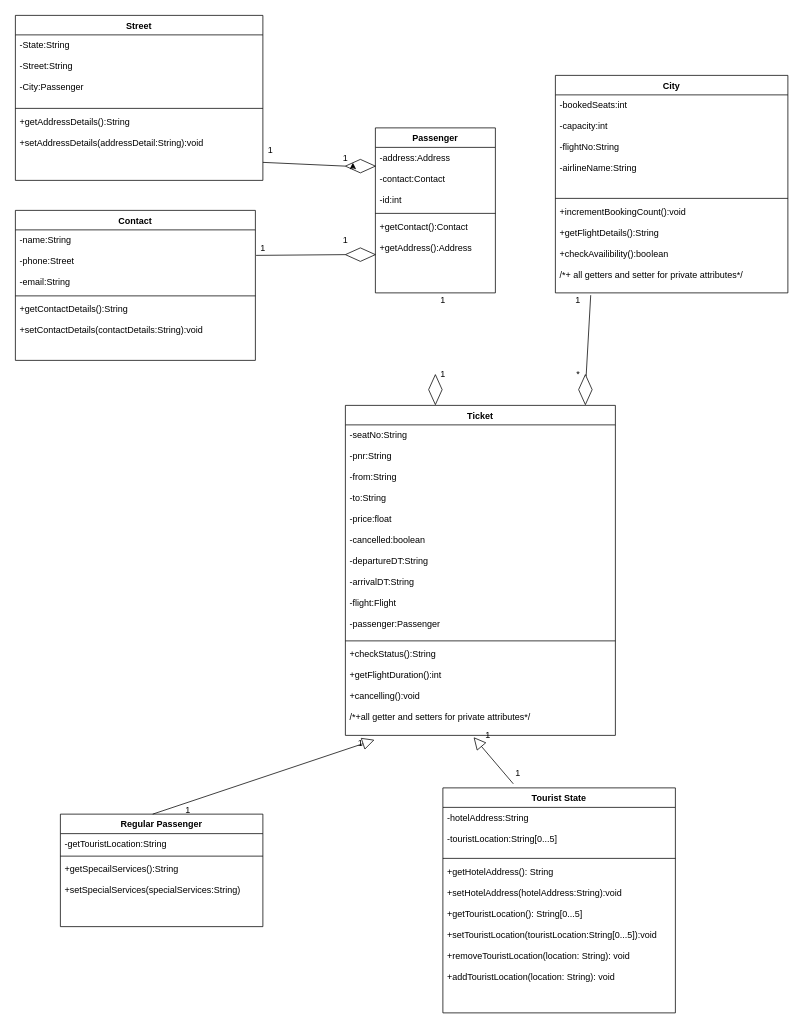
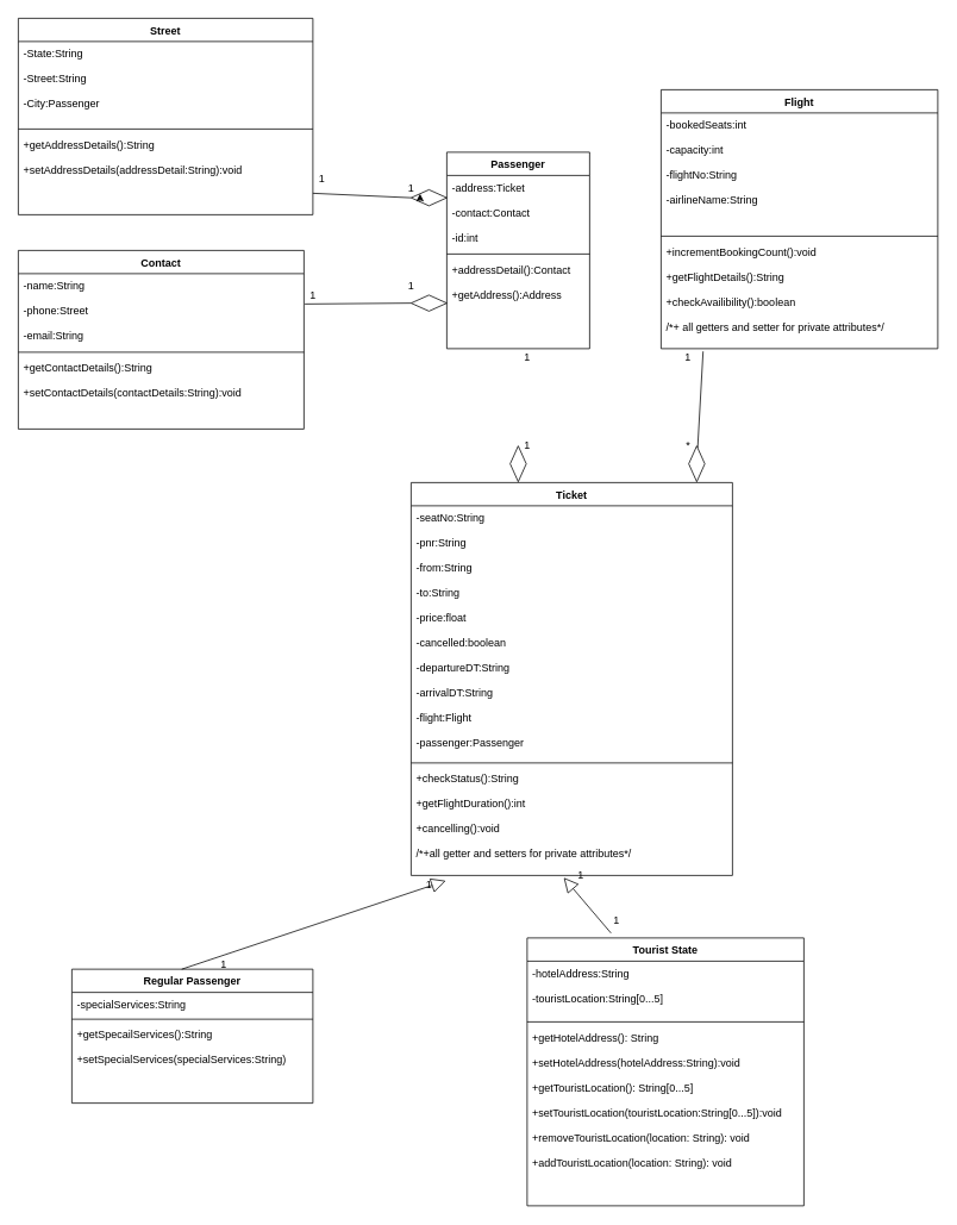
  <mxCell id="0" />
  <mxCell id="1" parent="0" />
  <mxCell id="2" value="Street" style="swimlane;fontStyle=1;align=center;verticalAlign=top;childLayout=stackLayout;horizontal=1;startSize=26;horizontalStack=0;resizeParent=1;resizeParentMax=0;resizeLast=0;collapsible=1;marginBottom=0;" parent="1" vertex="1"><mxGeometry x="20" y="20" width="330" height="220" as="geometry" /></mxCell>
  <mxCell id="3" value="-State:String&#10;&#10;-Street:String&#10;&#10;-City:Passenger" style="text;strokeColor=none;fillColor=none;align=left;verticalAlign=top;spacingLeft=4;spacingRight=4;overflow=hidden;rotatable=0;points=[[0,0.5],[1,0.5]];portConstraint=eastwest;" parent="2" vertex="1"><mxGeometry y="26" width="330" height="94" as="geometry" /></mxCell>
  <mxCell id="4" value="" style="line;strokeWidth=1;fillColor=none;align=left;verticalAlign=middle;spacingTop=-1;spacingLeft=3;spacingRight=3;rotatable=0;labelPosition=right;points=[];portConstraint=eastwest;" parent="2" vertex="1"><mxGeometry y="120" width="330" height="8" as="geometry" /></mxCell>
  <mxCell id="5" value="+getAddressDetails():String&#10;&#10;+setAddressDetails(addressDetail:String):void" style="text;strokeColor=none;fillColor=none;align=left;verticalAlign=top;spacingLeft=4;spacingRight=4;overflow=hidden;rotatable=0;points=[[0,0.5],[1,0.5]];portConstraint=eastwest;" parent="2" vertex="1"><mxGeometry y="128" width="330" height="92" as="geometry" /></mxCell>
  <mxCell id="6" value="Passenger" style="swimlane;fontStyle=1;align=center;verticalAlign=top;childLayout=stackLayout;horizontal=1;startSize=26;horizontalStack=0;resizeParent=1;resizeParentMax=0;resizeLast=0;collapsible=1;marginBottom=0;" parent="1" vertex="1"><mxGeometry x="500" y="170" width="160" height="220" as="geometry" /></mxCell>
- <mxCell id="7" value="-address:Address&#10;&#10;-contact:Contact&#10;&#10;-id:int" style="text;strokeColor=none;fillColor=none;align=left;verticalAlign=top;spacingLeft=4;spacingRight=4;overflow=hidden;rotatable=0;points=[[0,0.5],[1,0.5]];portConstraint=eastwest;" parent="6" vertex="1"><mxGeometry y="26" width="160" height="84" as="geometry" /></mxCell>
+ <mxCell id="7" value="-address:Ticket&#10;&#10;-contact:Contact&#10;&#10;-id:int" style="text;strokeColor=none;fillColor=none;align=left;verticalAlign=top;spacingLeft=4;spacingRight=4;overflow=hidden;rotatable=0;points=[[0,0.5],[1,0.5]];portConstraint=eastwest;" parent="6" vertex="1"><mxGeometry y="26" width="160" height="84" as="geometry" /></mxCell>
  <mxCell id="8" value="" style="line;strokeWidth=1;fillColor=none;align=left;verticalAlign=middle;spacingTop=-1;spacingLeft=3;spacingRight=3;rotatable=0;labelPosition=right;points=[];portConstraint=eastwest;" parent="6" vertex="1"><mxGeometry y="110" width="160" height="8" as="geometry" /></mxCell>
- <mxCell id="9" value="+getContact():Contact&#10;&#10;+getAddress():Address" style="text;strokeColor=none;fillColor=none;align=left;verticalAlign=top;spacingLeft=4;spacingRight=4;overflow=hidden;rotatable=0;points=[[0,0.5],[1,0.5]];portConstraint=eastwest;" parent="6" vertex="1"><mxGeometry y="118" width="160" height="102" as="geometry" /></mxCell>
+ <mxCell id="9" value="+addressDetail():Contact&#10;&#10;+getAddress():Address" style="text;strokeColor=none;fillColor=none;align=left;verticalAlign=top;spacingLeft=4;spacingRight=4;overflow=hidden;rotatable=0;points=[[0,0.5],[1,0.5]];portConstraint=eastwest;" parent="6" vertex="1"><mxGeometry y="118" width="160" height="102" as="geometry" /></mxCell>
  <mxCell id="10" value="Contact" style="swimlane;fontStyle=1;align=center;verticalAlign=top;childLayout=stackLayout;horizontal=1;startSize=26;horizontalStack=0;resizeParent=1;resizeParentMax=0;resizeLast=0;collapsible=1;marginBottom=0;" parent="1" vertex="1"><mxGeometry x="20" y="280" width="320" height="200" as="geometry" /></mxCell>
  <mxCell id="11" value="-name:String&#10;&#10;-phone:Street&#10;&#10;-email:String" style="text;strokeColor=none;fillColor=none;align=left;verticalAlign=top;spacingLeft=4;spacingRight=4;overflow=hidden;rotatable=0;points=[[0,0.5],[1,0.5]];portConstraint=eastwest;" parent="10" vertex="1"><mxGeometry y="26" width="320" height="84" as="geometry" /></mxCell>
  <mxCell id="12" value="" style="line;strokeWidth=1;fillColor=none;align=left;verticalAlign=middle;spacingTop=-1;spacingLeft=3;spacingRight=3;rotatable=0;labelPosition=right;points=[];portConstraint=eastwest;" parent="10" vertex="1"><mxGeometry y="110" width="320" height="8" as="geometry" /></mxCell>
  <mxCell id="13" value="+getContactDetails():String&#10;&#10;+setContactDetails(contactDetails:String):void" style="text;strokeColor=none;fillColor=none;align=left;verticalAlign=top;spacingLeft=4;spacingRight=4;overflow=hidden;rotatable=0;points=[[0,0.5],[1,0.5]];portConstraint=eastwest;" parent="10" vertex="1"><mxGeometry y="118" width="320" height="82" as="geometry" /></mxCell>
- <mxCell id="14" value="City" style="swimlane;fontStyle=1;align=center;verticalAlign=top;childLayout=stackLayout;horizontal=1;startSize=26;horizontalStack=0;resizeParent=1;resizeParentMax=0;resizeLast=0;collapsible=1;marginBottom=0;" parent="1" vertex="1"><mxGeometry x="740" y="100" width="310" height="290" as="geometry" /></mxCell>
+ <mxCell id="14" value="Flight" style="swimlane;fontStyle=1;align=center;verticalAlign=top;childLayout=stackLayout;horizontal=1;startSize=26;horizontalStack=0;resizeParent=1;resizeParentMax=0;resizeLast=0;collapsible=1;marginBottom=0;" parent="1" vertex="1"><mxGeometry x="740" y="100" width="310" height="290" as="geometry" /></mxCell>
  <mxCell id="15" value="-bookedSeats:int&#10;&#10;-capacity:int&#10;&#10;-flightNo:String&#10;&#10;-airlineName:String" style="text;strokeColor=none;fillColor=none;align=left;verticalAlign=top;spacingLeft=4;spacingRight=4;overflow=hidden;rotatable=0;points=[[0,0.5],[1,0.5]];portConstraint=eastwest;" parent="14" vertex="1"><mxGeometry y="26" width="310" height="134" as="geometry" /></mxCell>
  <mxCell id="16" value="" style="line;strokeWidth=1;fillColor=none;align=left;verticalAlign=middle;spacingTop=-1;spacingLeft=3;spacingRight=3;rotatable=0;labelPosition=right;points=[];portConstraint=eastwest;" parent="14" vertex="1"><mxGeometry y="160" width="310" height="8" as="geometry" /></mxCell>
  <mxCell id="17" value="+incrementBookingCount():void&#10;&#10;+getFlightDetails():String&#10;&#10;+checkAvailibility():boolean&#10;&#10;/*+ all getters and setter for private attributes*/" style="text;strokeColor=none;fillColor=none;align=left;verticalAlign=top;spacingLeft=4;spacingRight=4;overflow=hidden;rotatable=0;points=[[0,0.5],[1,0.5]];portConstraint=eastwest;" parent="14" vertex="1"><mxGeometry y="168" width="310" height="122" as="geometry" /></mxCell>
  <mxCell id="18" value="Ticket" style="swimlane;fontStyle=1;align=center;verticalAlign=top;childLayout=stackLayout;horizontal=1;startSize=26;horizontalStack=0;resizeParent=1;resizeParentMax=0;resizeLast=0;collapsible=1;marginBottom=0;" parent="1" vertex="1"><mxGeometry x="460" y="540" width="360" height="440" as="geometry" /></mxCell>
  <mxCell id="19" value="-seatNo:String&#10;&#10;-pnr:String&#10;&#10;-from:String&#10;&#10;-to:String&#10;&#10;-price:float&#10;&#10;-cancelled:boolean&#10;&#10;-departureDT:String&#10;&#10;-arrivalDT:String&#10;&#10;-flight:Flight&#10;&#10;-passenger:Passenger" style="text;strokeColor=none;fillColor=none;align=left;verticalAlign=top;spacingLeft=4;spacingRight=4;overflow=hidden;rotatable=0;points=[[0,0.5],[1,0.5]];portConstraint=eastwest;" parent="18" vertex="1"><mxGeometry y="26" width="360" height="284" as="geometry" /></mxCell>
  <mxCell id="20" value="" style="line;strokeWidth=1;fillColor=none;align=left;verticalAlign=middle;spacingTop=-1;spacingLeft=3;spacingRight=3;rotatable=0;labelPosition=right;points=[];portConstraint=eastwest;" parent="18" vertex="1"><mxGeometry y="310" width="360" height="8" as="geometry" /></mxCell>
  <mxCell id="21" value="+checkStatus():String&#10;&#10;+getFlightDuration():int&#10;&#10;+cancelling():void&#10;&#10;/*+all getter and setters for private attributes*/" style="text;strokeColor=none;fillColor=none;align=left;verticalAlign=top;spacingLeft=4;spacingRight=4;overflow=hidden;rotatable=0;points=[[0,0.5],[1,0.5]];portConstraint=eastwest;" parent="18" vertex="1"><mxGeometry y="318" width="360" height="122" as="geometry" /></mxCell>
  <mxCell id="22" value="Regular Passenger" style="swimlane;fontStyle=1;align=center;verticalAlign=top;childLayout=stackLayout;horizontal=1;startSize=26;horizontalStack=0;resizeParent=1;resizeParentMax=0;resizeLast=0;collapsible=1;marginBottom=0;" parent="1" vertex="1"><mxGeometry x="80" y="1085" width="270" height="150" as="geometry" /></mxCell>
- <mxCell id="23" value="-getTouristLocation:String" style="text;strokeColor=none;fillColor=none;align=left;verticalAlign=top;spacingLeft=4;spacingRight=4;overflow=hidden;rotatable=0;points=[[0,0.5],[1,0.5]];portConstraint=eastwest;" parent="22" vertex="1"><mxGeometry y="26" width="270" height="26" as="geometry" /></mxCell>
+ <mxCell id="23" value="-specialServices:String" style="text;strokeColor=none;fillColor=none;align=left;verticalAlign=top;spacingLeft=4;spacingRight=4;overflow=hidden;rotatable=0;points=[[0,0.5],[1,0.5]];portConstraint=eastwest;" parent="22" vertex="1"><mxGeometry y="26" width="270" height="26" as="geometry" /></mxCell>
  <mxCell id="24" value="" style="line;strokeWidth=1;fillColor=none;align=left;verticalAlign=middle;spacingTop=-1;spacingLeft=3;spacingRight=3;rotatable=0;labelPosition=right;points=[];portConstraint=eastwest;" parent="22" vertex="1"><mxGeometry y="52" width="270" height="8" as="geometry" /></mxCell>
  <mxCell id="25" value="+getSpecailServices():String&#10;&#10;+setSpecialServices(specialServices:String)" style="text;strokeColor=none;fillColor=none;align=left;verticalAlign=top;spacingLeft=4;spacingRight=4;overflow=hidden;rotatable=0;points=[[0,0.5],[1,0.5]];portConstraint=eastwest;" parent="22" vertex="1"><mxGeometry y="60" width="270" height="90" as="geometry" /></mxCell>
  <mxCell id="26" value="Tourist State" style="swimlane;fontStyle=1;align=center;verticalAlign=top;childLayout=stackLayout;horizontal=1;startSize=26;horizontalStack=0;resizeParent=1;resizeParentMax=0;resizeLast=0;collapsible=1;marginBottom=0;" parent="1" vertex="1"><mxGeometry x="590" y="1050" width="310" height="300" as="geometry" /></mxCell>
  <mxCell id="27" value="-hotelAddress:String&#10;&#10;-touristLocation:String[0...5]" style="text;strokeColor=none;fillColor=none;align=left;verticalAlign=top;spacingLeft=4;spacingRight=4;overflow=hidden;rotatable=0;points=[[0,0.5],[1,0.5]];portConstraint=eastwest;" parent="26" vertex="1"><mxGeometry y="26" width="310" height="64" as="geometry" /></mxCell>
  <mxCell id="28" value="" style="line;strokeWidth=1;fillColor=none;align=left;verticalAlign=middle;spacingTop=-1;spacingLeft=3;spacingRight=3;rotatable=0;labelPosition=right;points=[];portConstraint=eastwest;" parent="26" vertex="1"><mxGeometry y="90" width="310" height="8" as="geometry" /></mxCell>
  <mxCell id="29" value="+getHotelAddress(): String&#10;&#10;+setHotelAddress(hotelAddress:String):void&#10;&#10;+getTouristLocation(): String[0...5]&#10;&#10;+setTouristLocation(touristLocation:String[0...5]):void&#10;&#10;+removeTouristLocation(location: String): void&#10;&#10;+addTouristLocation(location: String): void" style="text;strokeColor=none;fillColor=none;align=left;verticalAlign=top;spacingLeft=4;spacingRight=4;overflow=hidden;rotatable=0;points=[[0,0.5],[1,0.5]];portConstraint=eastwest;" parent="26" vertex="1"><mxGeometry y="98" width="310" height="202" as="geometry" /></mxCell>
  <mxCell id="30" value="" style="endArrow=none;html=1;exitX=1.003;exitY=0.405;exitDx=0;exitDy=0;entryX=0;entryY=0.5;entryDx=0;entryDy=0;exitPerimeter=0;" parent="1" source="11" target="33" edge="1"><mxGeometry width="50" height="50" relative="1" as="geometry"><mxPoint x="560" y="310" as="sourcePoint" /><mxPoint x="490" y="330" as="targetPoint" /></mxGeometry></mxCell>
  <mxCell id="31" value="" style="endArrow=none;html=1;exitX=1;exitY=0.739;exitDx=0;exitDy=0;exitPerimeter=0;entryX=0;entryY=0.5;entryDx=0;entryDy=0;" parent="1" source="5" target="32" edge="1"><mxGeometry width="50" height="50" relative="1" as="geometry"><mxPoint x="350.99" y="125.994" as="sourcePoint" /><mxPoint x="472.858" y="216.03" as="targetPoint" /><Array as="points" /></mxGeometry></mxCell>
  <mxCell id="32" value="" style="rhombus;whiteSpace=wrap;html=1;" parent="1" vertex="1"><mxGeometry x="460" y="212" width="40" height="18" as="geometry" /></mxCell>
  <mxCell id="33" value="" style="rhombus;whiteSpace=wrap;html=1;" parent="1" vertex="1"><mxGeometry x="460" y="330" width="40" height="18" as="geometry" /></mxCell>
  <mxCell id="34" style="edgeStyle=orthogonalEdgeStyle;orthogonalLoop=1;jettySize=auto;html=1;exitX=0;exitY=1;exitDx=0;exitDy=0;entryX=0;entryY=0;entryDx=0;entryDy=0;" parent="1" source="32" target="32" edge="1"><mxGeometry relative="1" as="geometry" /></mxCell>
  <mxCell id="35" value="1" style="text;html=1;align=center;verticalAlign=middle;resizable=0;points=[];autosize=1;strokeColor=none;" parent="1" vertex="1"><mxGeometry x="350" y="190" width="20" height="20" as="geometry" /></mxCell>
  <mxCell id="36" value="1" style="text;html=1;align=center;verticalAlign=middle;resizable=0;points=[];autosize=1;strokeColor=none;" parent="1" vertex="1"><mxGeometry x="450" y="200" width="20" height="20" as="geometry" /></mxCell>
  <mxCell id="37" value="1" style="text;html=1;align=center;verticalAlign=middle;resizable=0;points=[];autosize=1;strokeColor=none;" parent="1" vertex="1"><mxGeometry x="340" y="320" width="20" height="20" as="geometry" /></mxCell>
  <mxCell id="38" value="" style="rhombus;whiteSpace=wrap;html=1;rotation=90;" parent="1" vertex="1"><mxGeometry x="560" y="510" width="40" height="18" as="geometry" /></mxCell>
  <mxCell id="39" value="1" style="text;html=1;align=center;verticalAlign=middle;resizable=0;points=[];autosize=1;strokeColor=none;" parent="1" vertex="1"><mxGeometry x="580" y="390" width="20" height="20" as="geometry" /></mxCell>
  <mxCell id="40" value="1" style="text;html=1;align=center;verticalAlign=middle;resizable=0;points=[];autosize=1;strokeColor=none;" parent="1" vertex="1"><mxGeometry x="580" y="488" width="20" height="20" as="geometry" /></mxCell>
  <mxCell id="41" value="" style="endArrow=none;html=1;entryX=0.152;entryY=1.025;entryDx=0;entryDy=0;entryPerimeter=0;startArrow=none;" parent="1" source="42" target="17" edge="1"><mxGeometry width="50" height="50" relative="1" as="geometry"><mxPoint x="780" y="530" as="sourcePoint" /><mxPoint x="586.96" y="402.958" as="targetPoint" /></mxGeometry></mxCell>
  <mxCell id="42" value="" style="rhombus;whiteSpace=wrap;html=1;rotation=90;" parent="1" vertex="1"><mxGeometry x="760" y="510" width="40" height="18" as="geometry" /></mxCell>
  <mxCell id="43" value="1" style="text;html=1;align=center;verticalAlign=middle;resizable=0;points=[];autosize=1;strokeColor=none;" parent="1" vertex="1"><mxGeometry x="760" y="390" width="20" height="20" as="geometry" /></mxCell>
  <mxCell id="44" value="*" style="text;html=1;align=center;verticalAlign=middle;resizable=0;points=[];autosize=1;strokeColor=none;" parent="1" vertex="1"><mxGeometry x="760" y="488" width="20" height="20" as="geometry" /></mxCell>
  <mxCell id="45" value="" style="endArrow=block;endFill=0;html=1;endSize=14;entryX=0.108;entryY=1.049;entryDx=0;entryDy=0;entryPerimeter=0;exitX=0.456;exitY=0;exitDx=0;exitDy=0;exitPerimeter=0;jumpSize=6;" parent="1" source="22" target="21" edge="1"><mxGeometry x="0.281" y="-64" width="160" relative="1" as="geometry"><mxPoint x="-2.8" y="1028.02" as="sourcePoint" /><mxPoint x="208" y="926" as="targetPoint" /><mxPoint as="offset" /></mxGeometry></mxCell>
  <mxCell id="46" value="" style="endArrow=block;endFill=0;html=1;endSize=14;entryX=0.475;entryY=1.02;entryDx=0;entryDy=0;entryPerimeter=0;exitX=0.303;exitY=-0.018;exitDx=0;exitDy=0;exitPerimeter=0;jumpSize=6;" parent="1" source="26" target="21" edge="1"><mxGeometry x="0.281" y="-64" width="160" relative="1" as="geometry"><mxPoint x="7.2" y="1038.02" as="sourcePoint" /><mxPoint x="218" y="936" as="targetPoint" /><mxPoint as="offset" /></mxGeometry></mxCell>
  <mxCell id="47" value="1" style="text;html=1;align=center;verticalAlign=middle;resizable=0;points=[];autosize=1;strokeColor=none;" parent="1" vertex="1"><mxGeometry x="470" y="980" width="20" height="20" as="geometry" /></mxCell>
  <mxCell id="48" value="1" style="text;html=1;align=center;verticalAlign=middle;resizable=0;points=[];autosize=1;strokeColor=none;" parent="1" vertex="1"><mxGeometry x="240" y="1070" width="20" height="20" as="geometry" /></mxCell>
  <mxCell id="49" value="1" style="text;html=1;align=center;verticalAlign=middle;resizable=0;points=[];autosize=1;strokeColor=none;" parent="1" vertex="1"><mxGeometry x="640" y="970" width="20" height="20" as="geometry" /></mxCell>
  <mxCell id="50" value="1" style="text;html=1;align=center;verticalAlign=middle;resizable=0;points=[];autosize=1;strokeColor=none;" parent="1" vertex="1"><mxGeometry x="680" y="1020" width="20" height="20" as="geometry" /></mxCell>
  <mxCell id="51" value="1" style="text;html=1;align=center;verticalAlign=middle;resizable=0;points=[];autosize=1;strokeColor=none;" parent="1" vertex="1"><mxGeometry x="450" y="310" width="20" height="20" as="geometry" /></mxCell>
